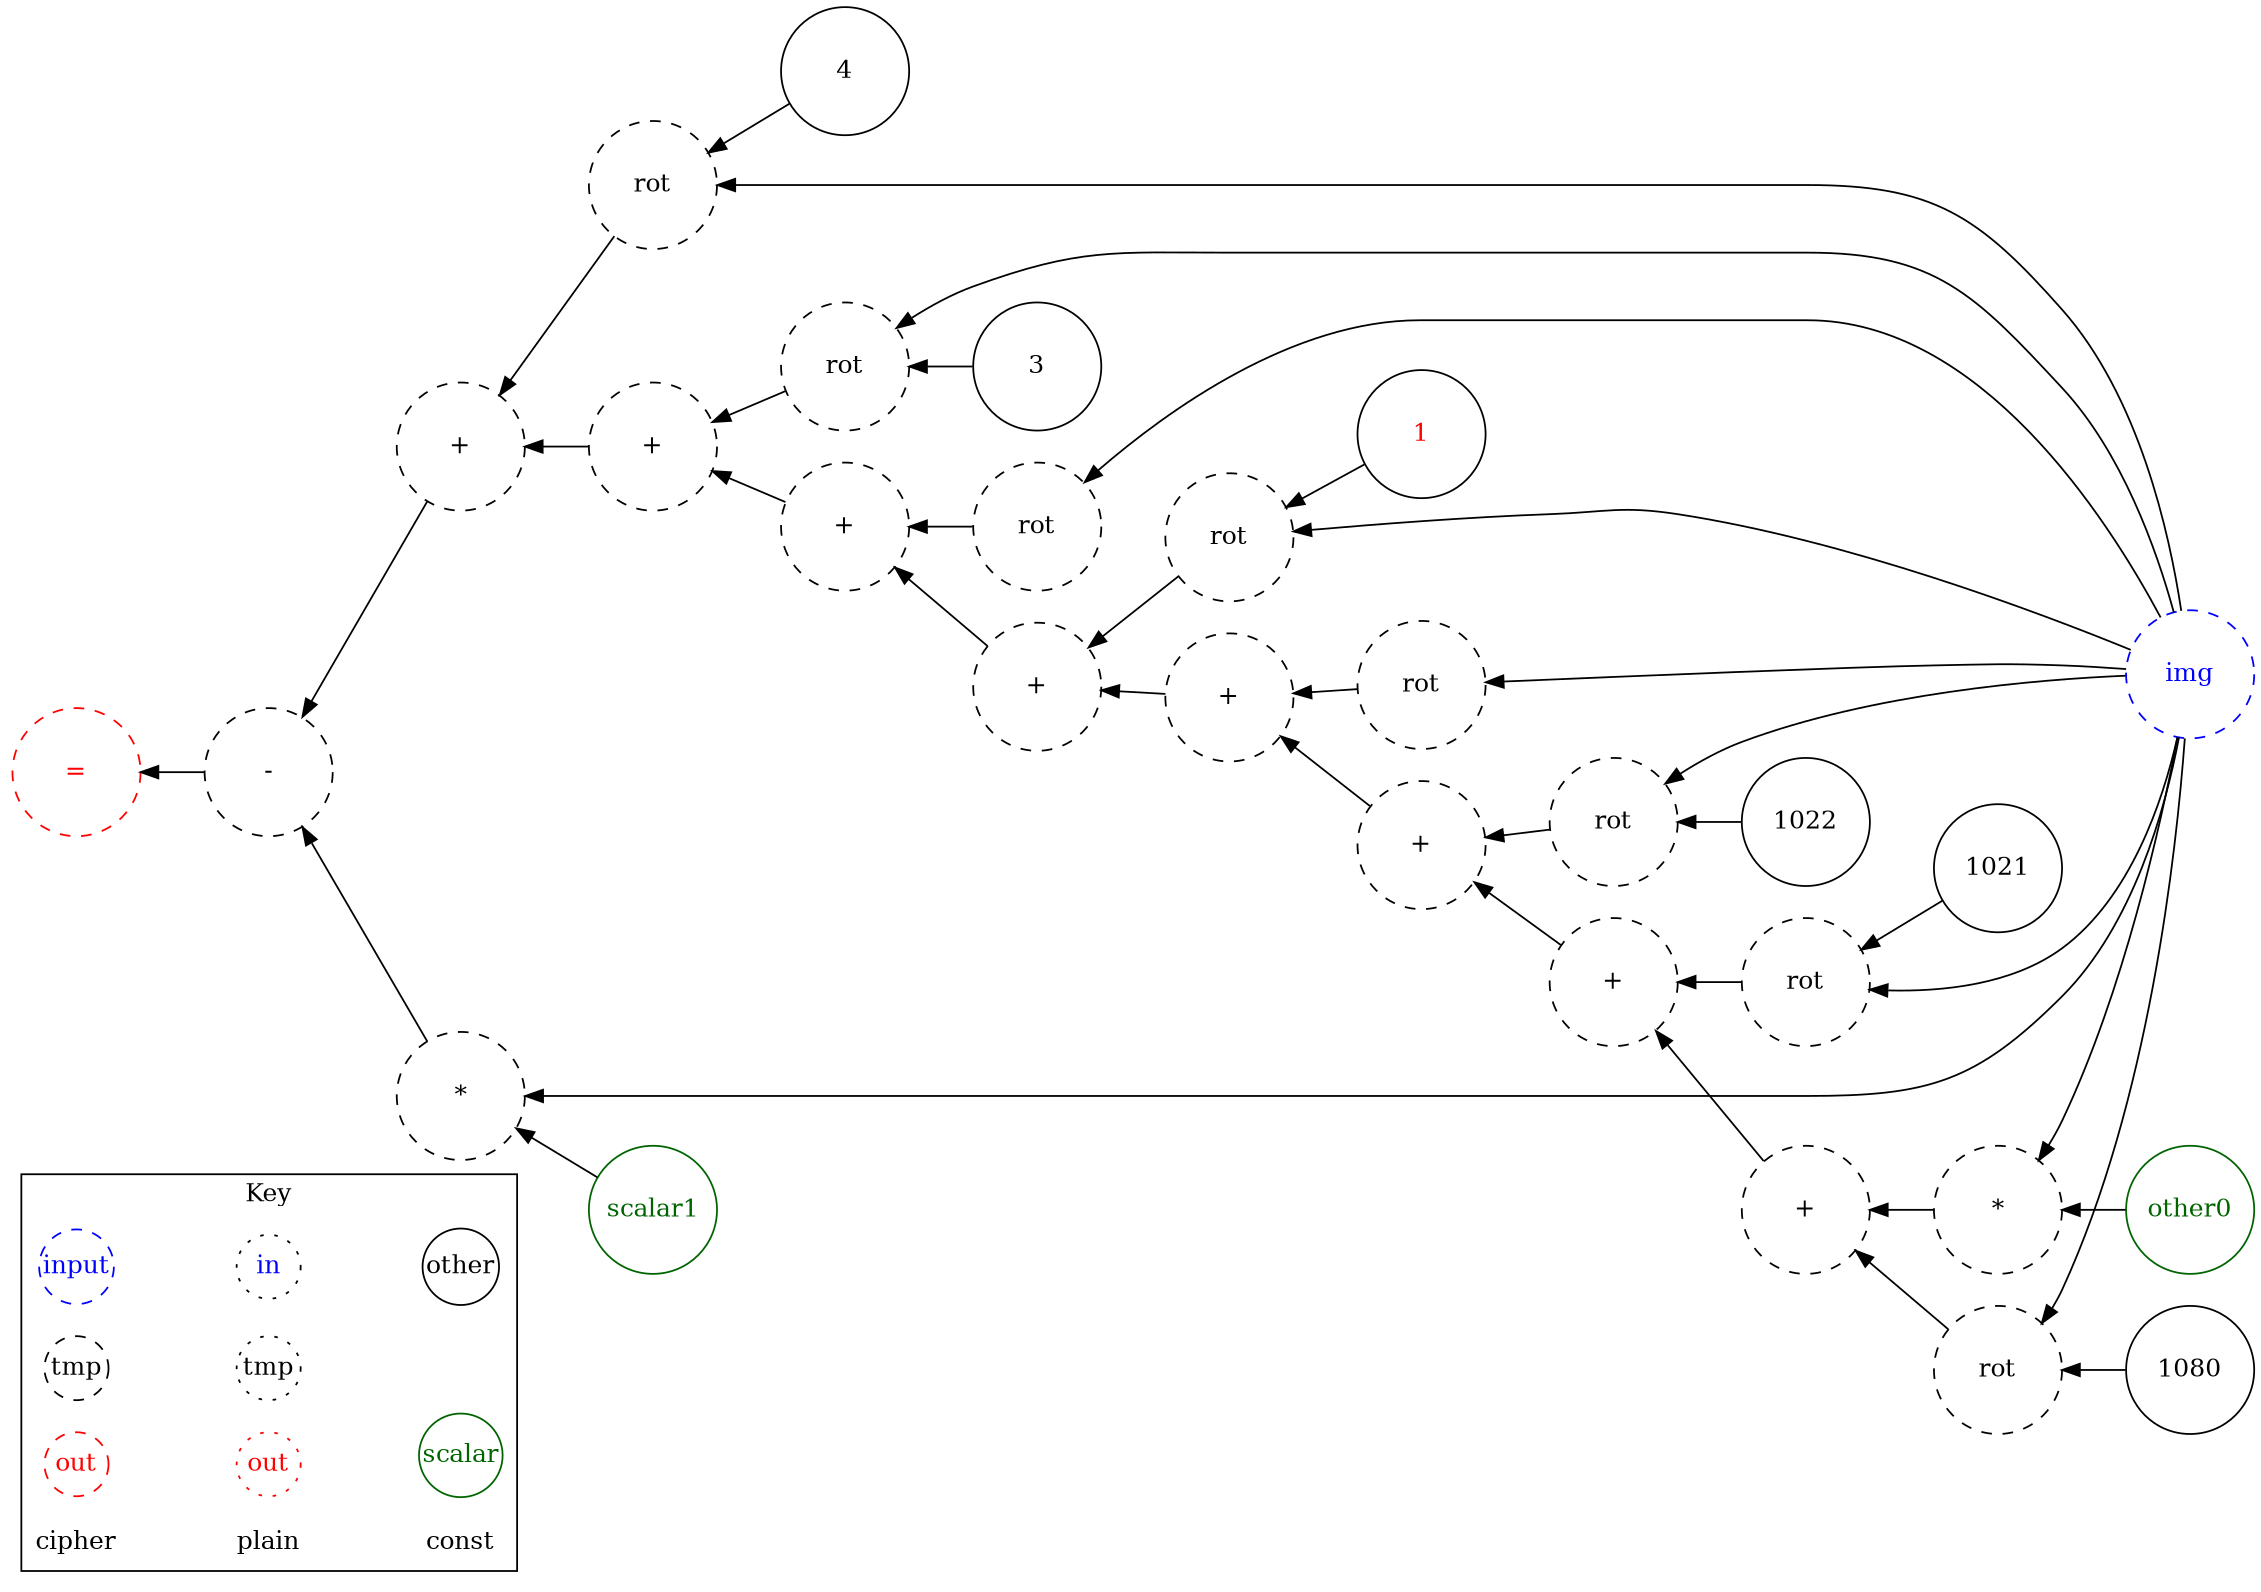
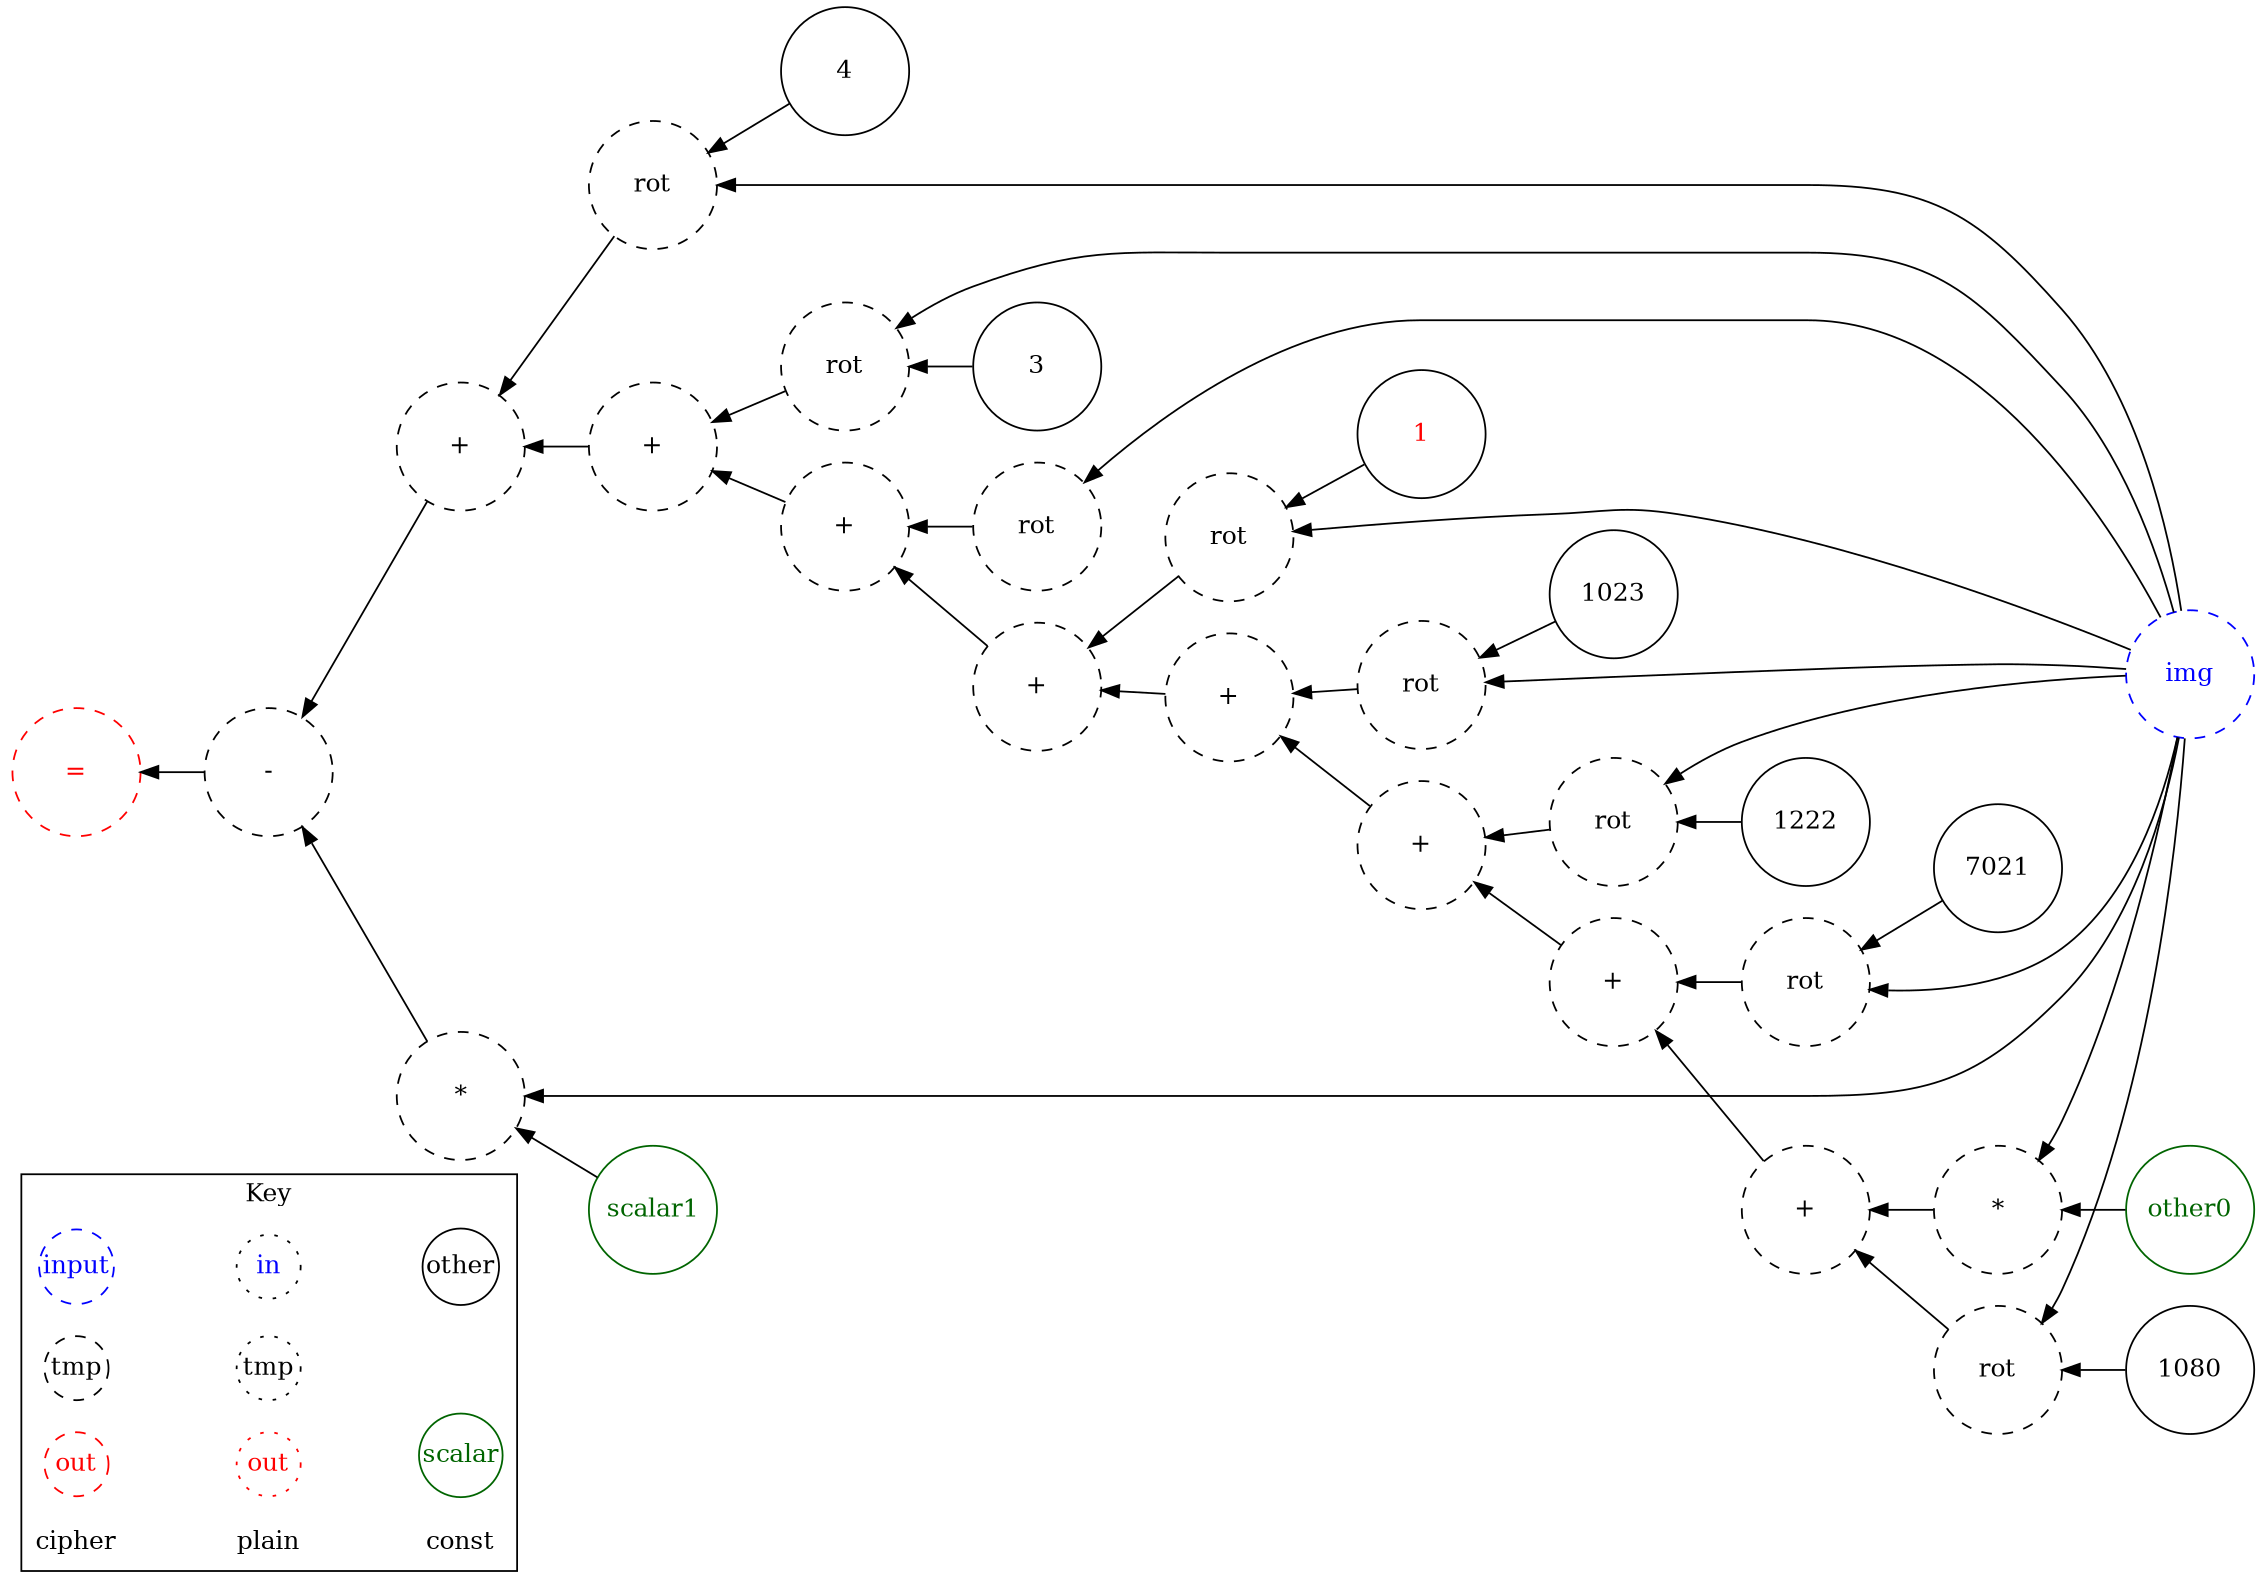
  digraph {
    rankdir=LR
    node [margin=0 shape=circle style=dashed]
    edge [dir=back]
    n1 [color=blue fontcolor=blue label=input width=0.5]
    n2 [fontcolor=blue icolor=blue label=in style=dotted width=0.5]
    n3 [color=black fontcolor=black label=tmp width=0.5]
    n4 [color=black fontcolor=black label=tmp style=dotted width=0.5]
    n5 [color=red fontcolor=red label=out width=0.5]
    n6 [color=red fontcolor=red label=out style=dotted width=0.5]
    cipher [shape=plain width=0.5 style=""]
    plain [shape=plain width=0.5 style=""]
    other [color=black fontcolor=black style=solid width=0.5]
    scalar [color=darkgreen fontcolor=darkgreen style=solid width=0.5]
    const [shape=plain width=0.5 style=""]
    n12 [label=4 style=solid width=1]
    n13 [color=blue fontcolor=blue label=img width=1]
    n14 [label=rot width=1]
    n15 [label=3 style=solid width=1]
    n16 [label=rot width=1]
    n17 [label=rot width=1]
    n18 [fontcolor=red label=1 style=solid width=1]
    n19 [label=rot width=1]
+   n20 [label=1023 style=solid width=1]
    n21 [label=rot width=1]
-   n22 [label=1022 style=solid width=1]
+   n22 [label=1222 style=solid width=1]
    n23 [label=rot width=1]
-   n24 [label=1021 style=solid width=1]
+   n24 [label=7021 style=solid width=1]
    n25 [label=rot width=1]
    n26 [label=1080 style=solid width=1]
    n27 [label=rot width=1]
    n28 [color=darkgreen fontcolor=darkgreen label=other0 style=solid width=1]
    n29 [label="*" width=1]
    n30 [label="+" width=1]
    n31 [label="+" width=1]
    n32 [label="+" width=1]
    n33 [label="+" width=1]
    n34 [label="+" width=1]
    n35 [label="+" width=1]
    n36 [label="+" width=1]
    n37 [label="+" width=1]
    n38 [color=darkgreen fontcolor=darkgreen label=scalar1 style=solid width=1]
    n39 [label="*" width=1]
    n40 [label="-" width=1]
    n41 [color=red fontcolor=red label="=" width=1]
    subgraph cluster_1 {
      label=Key
      n1
      n2
      n3
      n4
      n5
      n6
      cipher
      plain
      other
      scalar
      const
    }
    n1 -> n2 [dir=forward style=invis]
    n2 -> other [dir=forward style=invis]
    n3 -> n4 [dir=forward style=invis]
    n5 -> n6 [dir=forward style=invis]
    n6 -> scalar [dir=forward style=invis]
    cipher -> plain [dir=forward style=invis]
    plain -> const [dir=forward style=invis]
    n14 -> n12
    n14 -> n13
    n16 -> n13
    n16 -> n15
    n17 -> n13
    n19 -> n13
    n19 -> n18
    n21 -> n13
+   n21 -> n20
    n23 -> n13
    n23 -> n22
    n25 -> n13
    n25 -> n24
    n27 -> n13
    n27 -> n26
    n29 -> n13
    n29 -> n28
    n30 -> n27
    n30 -> n29
    n31 -> n25
    n31 -> n30
    n32 -> n23
    n32 -> n31
    n33 -> n21
    n33 -> n32
    n34 -> n19
    n34 -> n33
    n35 -> n17
    n35 -> n34
    n36 -> n16
    n36 -> n35
    n37 -> n14
    n37 -> n36
    n39 -> n13
    n39 -> n38
    n40 -> n37
    n40 -> n39
    n41 -> n40
  }
